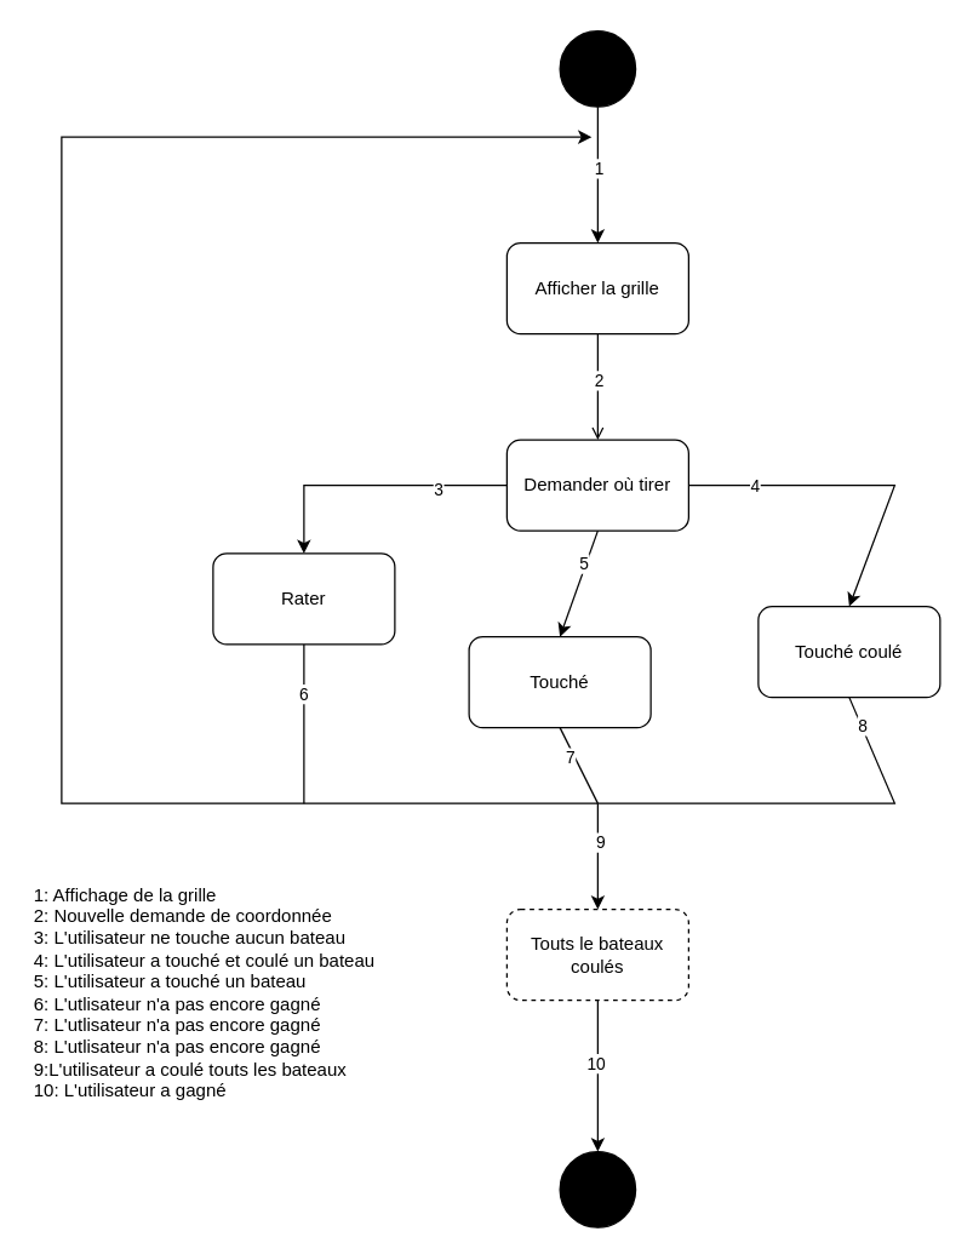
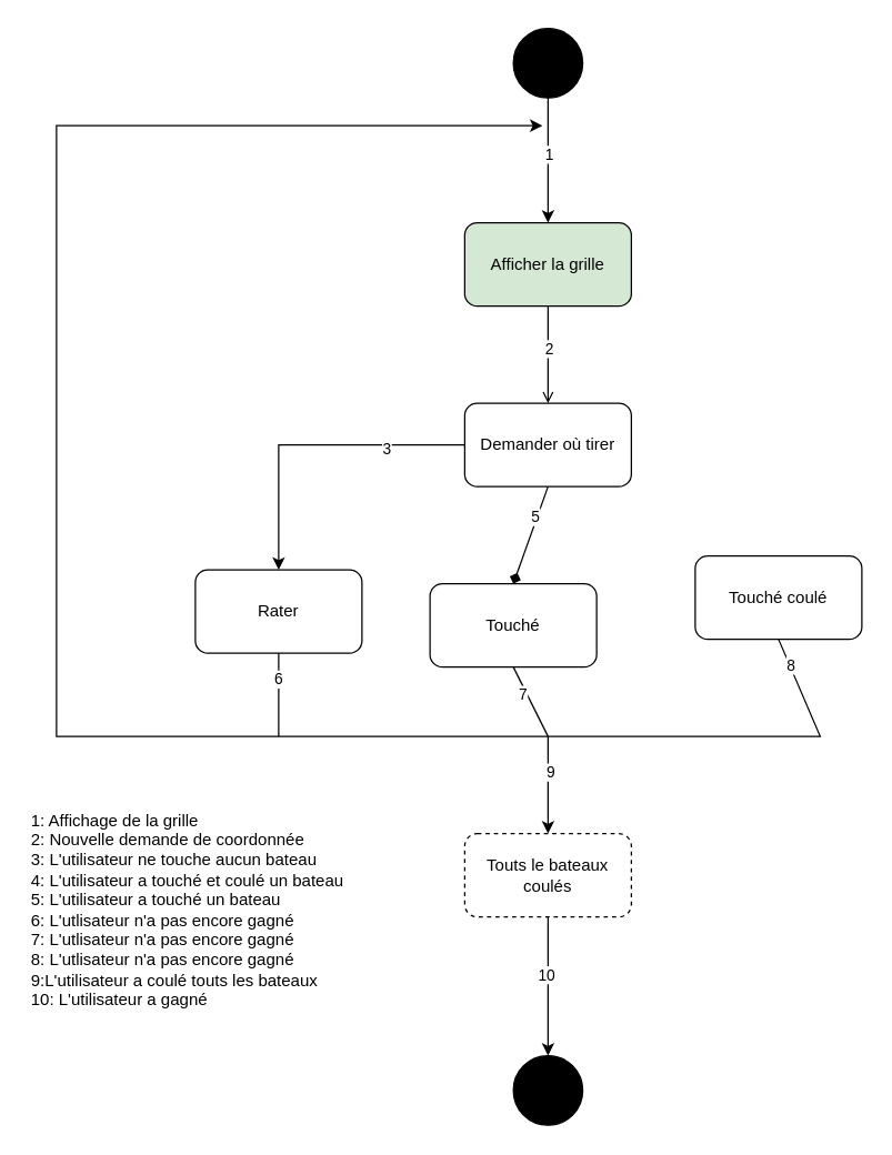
  <mxCell id="0" />
  <mxCell id="1" parent="0" />
  <mxCell id="2" value="" style="ellipse;whiteSpace=wrap;html=1;aspect=fixed;fillColor=#000000;" parent="1" vertex="1"><mxGeometry x="369" y="20" width="50" height="50" as="geometry" /></mxCell>
  <mxCell id="3" value="" style="endArrow=classic;html=1;rounded=0;exitX=0.5;exitY=1;exitDx=0;exitDy=0;entryX=0.5;entryY=0;entryDx=0;entryDy=0;" parent="1" source="2" target="5" edge="1"><mxGeometry width="50" height="50" relative="1" as="geometry"><mxPoint x="400" y="80" as="sourcePoint" /><mxPoint x="420" y="330" as="targetPoint" /></mxGeometry></mxCell>
  <mxCell id="4" value="1" style="edgeLabel;html=1;align=center;verticalAlign=middle;resizable=0;points=[];" parent="3" vertex="1" connectable="0"><mxGeometry x="-0.356" y="2" relative="1" as="geometry"><mxPoint x="-2" y="11" as="offset" /></mxGeometry></mxCell>
- <mxCell id="5" value="Afficher la grille" style="rounded=1;whiteSpace=wrap;html=1;fillColor=#FFFFFF;" parent="1" vertex="1"><mxGeometry x="334" y="160" width="120" height="60" as="geometry" /></mxCell>
+ <mxCell id="5" value="Afficher la grille" style="rounded=1;whiteSpace=wrap;html=1;fillColor=#d5e8d4;" parent="1" vertex="1"><mxGeometry x="334" y="160" width="120" height="60" as="geometry" /></mxCell>
  <mxCell id="6" value="" style="ellipse;whiteSpace=wrap;html=1;aspect=fixed;fillColor=#000000;" parent="1" vertex="1"><mxGeometry x="369" y="760" width="50" height="50" as="geometry" /></mxCell>
  <mxCell id="7" value="Demander où tirer" style="rounded=1;whiteSpace=wrap;html=1;fillColor=#FFFFFF;" parent="1" vertex="1"><mxGeometry x="334" y="290" width="120" height="60" as="geometry" /></mxCell>
  <mxCell id="8" value="" style="endArrow=open;html=1;rounded=0;exitX=0.5;exitY=1;exitDx=0;exitDy=0;entryX=0.5;entryY=0;entryDx=0;entryDy=0;" parent="1" source="5" target="7" edge="1"><mxGeometry width="50" height="50" relative="1" as="geometry"><mxPoint x="370" y="490" as="sourcePoint" /><mxPoint x="420" y="440" as="targetPoint" /></mxGeometry></mxCell>
  <mxCell id="9" value="2" style="edgeLabel;html=1;align=center;verticalAlign=middle;resizable=0;points=[];" parent="8" vertex="1" connectable="0"><mxGeometry x="-0.543" y="2" relative="1" as="geometry"><mxPoint x="-2" y="14" as="offset" /></mxGeometry></mxCell>
  <mxCell id="10" value="" style="endArrow=classic;html=1;rounded=0;exitX=0;exitY=0.5;exitDx=0;exitDy=0;entryX=0.5;entryY=0;entryDx=0;entryDy=0;" parent="1" source="7" target="12" edge="1"><mxGeometry width="50" height="50" relative="1" as="geometry"><mxPoint x="370" y="490" as="sourcePoint" /><mxPoint x="290" y="350" as="targetPoint" /><Array as="points"><mxPoint x="200" y="320" /></Array></mxGeometry></mxCell>
  <mxCell id="11" value="3" style="edgeLabel;html=1;align=center;verticalAlign=middle;resizable=0;points=[];" parent="10" vertex="1" connectable="0"><mxGeometry x="-0.491" y="2" relative="1" as="geometry"><mxPoint as="offset" /></mxGeometry></mxCell>
- <mxCell id="12" value="Rater" style="rounded=1;whiteSpace=wrap;html=1;fillColor=#FFFFFF;" parent="1" vertex="1"><mxGeometry x="140" y="365" width="120" height="60" as="geometry" /></mxCell>
+ <mxCell id="12" value="Rater" style="rounded=1;whiteSpace=wrap;html=1;fillColor=#FFFFFF;" parent="1" vertex="1"><mxGeometry x="140" y="410" width="120" height="60" as="geometry" /></mxCell>
  <mxCell id="13" value="Touché" style="rounded=1;whiteSpace=wrap;html=1;fillColor=#FFFFFF;" parent="1" vertex="1"><mxGeometry x="309" y="420" width="120" height="60" as="geometry" /></mxCell>
  <mxCell id="14" value="Touché coulé" style="rounded=1;whiteSpace=wrap;html=1;fillColor=#FFFFFF;" parent="1" vertex="1"><mxGeometry x="500" y="400" width="120" height="60" as="geometry" /></mxCell>
- <mxCell id="15" value="" style="endArrow=classic;html=1;rounded=0;exitX=1;exitY=0.5;exitDx=0;exitDy=0;entryX=0.5;entryY=0;entryDx=0;entryDy=0;" parent="1" source="7" target="14" edge="1"><mxGeometry width="50" height="50" relative="1" as="geometry"><mxPoint x="370" y="490" as="sourcePoint" /><mxPoint x="420" y="440" as="targetPoint" /><Array as="points"><mxPoint x="590" y="320" /></Array></mxGeometry></mxCell>
- <mxCell id="16" value="4" style="edgeLabel;html=1;align=center;verticalAlign=middle;resizable=0;points=[];" parent="15" vertex="1" connectable="0"><mxGeometry x="-0.611" relative="1" as="geometry"><mxPoint as="offset" /></mxGeometry></mxCell>
- <mxCell id="17" value="" style="endArrow=classic;html=1;rounded=0;exitX=0.5;exitY=1;exitDx=0;exitDy=0;entryX=0.5;entryY=0;entryDx=0;entryDy=0;" parent="1" source="7" target="13" edge="1"><mxGeometry width="50" height="50" relative="1" as="geometry"><mxPoint x="360" y="560" as="sourcePoint" /><mxPoint x="400" y="640" as="targetPoint" /></mxGeometry></mxCell>
+ <mxCell id="17" value="" style="endArrow=diamond;html=1;rounded=0;exitX=0.5;exitY=1;exitDx=0;exitDy=0;entryX=0.5;entryY=0;entryDx=0;entryDy=0;" parent="1" source="7" target="13" edge="1"><mxGeometry width="50" height="50" relative="1" as="geometry"><mxPoint x="360" y="560" as="sourcePoint" /><mxPoint x="400" y="640" as="targetPoint" /></mxGeometry></mxCell>
  <mxCell id="18" value="5" style="edgeLabel;html=1;align=center;verticalAlign=middle;resizable=0;points=[];" parent="17" vertex="1" connectable="0"><mxGeometry x="-0.367" y="-2" relative="1" as="geometry"><mxPoint as="offset" /></mxGeometry></mxCell>
  <mxCell id="19" value="Touts le bateaux coulés" style="rounded=1;whiteSpace=wrap;html=1;dashed=1;" parent="1" vertex="1"><mxGeometry x="334" y="600" width="120" height="60" as="geometry" /></mxCell>
  <mxCell id="20" value="" style="endArrow=classic;html=1;rounded=0;exitX=0.5;exitY=1;exitDx=0;exitDy=0;" parent="1" source="14" edge="1"><mxGeometry width="50" height="50" relative="1" as="geometry"><mxPoint x="600" y="530" as="sourcePoint" /><mxPoint x="390" y="90" as="targetPoint" /><Array as="points"><mxPoint x="590" y="530" /><mxPoint x="40" y="530" /><mxPoint x="40" y="90" /></Array></mxGeometry></mxCell>
  <mxCell id="21" value="8" style="edgeLabel;html=1;align=center;verticalAlign=middle;resizable=0;points=[];" parent="20" vertex="1" connectable="0"><mxGeometry x="-0.971" y="3" relative="1" as="geometry"><mxPoint x="-3" as="offset" /></mxGeometry></mxCell>
  <mxCell id="22" value="" style="endArrow=none;html=1;rounded=0;exitX=0.5;exitY=1;exitDx=0;exitDy=0;" parent="1" source="12" edge="1"><mxGeometry width="50" height="50" relative="1" as="geometry"><mxPoint x="370" y="490" as="sourcePoint" /><mxPoint x="200" y="530" as="targetPoint" /></mxGeometry></mxCell>
  <mxCell id="23" value="6" style="edgeLabel;html=1;align=center;verticalAlign=middle;resizable=0;points=[];" parent="22" vertex="1" connectable="0"><mxGeometry x="-0.4" y="-1" relative="1" as="geometry"><mxPoint as="offset" /></mxGeometry></mxCell>
  <mxCell id="24" value="" style="endArrow=none;html=1;rounded=0;exitX=0.5;exitY=1;exitDx=0;exitDy=0;" parent="1" source="13" edge="1"><mxGeometry width="50" height="50" relative="1" as="geometry"><mxPoint x="370" y="490" as="sourcePoint" /><mxPoint x="394" y="530" as="targetPoint" /><Array as="points" /></mxGeometry></mxCell>
  <mxCell id="25" value="7" style="edgeLabel;html=1;align=center;verticalAlign=middle;resizable=0;points=[];" parent="24" vertex="1" connectable="0"><mxGeometry x="-0.533" y="-4" relative="1" as="geometry"><mxPoint x="4" y="6" as="offset" /></mxGeometry></mxCell>
  <mxCell id="26" value="" style="endArrow=classic;html=1;rounded=0;entryX=0.5;entryY=0;entryDx=0;entryDy=0;" parent="1" target="19" edge="1"><mxGeometry width="50" height="50" relative="1" as="geometry"><mxPoint x="394" y="530" as="sourcePoint" /><mxPoint x="420" y="440" as="targetPoint" /></mxGeometry></mxCell>
  <mxCell id="27" value="9" style="edgeLabel;html=1;align=center;verticalAlign=middle;resizable=0;points=[];" parent="26" vertex="1" connectable="0"><mxGeometry x="-0.286" y="1" relative="1" as="geometry"><mxPoint as="offset" /></mxGeometry></mxCell>
  <mxCell id="28" value="" style="endArrow=classic;html=1;rounded=0;exitX=0.5;exitY=1;exitDx=0;exitDy=0;entryX=0.5;entryY=0;entryDx=0;entryDy=0;" parent="1" source="19" target="6" edge="1"><mxGeometry width="50" height="50" relative="1" as="geometry"><mxPoint x="370" y="490" as="sourcePoint" /><mxPoint x="420" y="440" as="targetPoint" /></mxGeometry></mxCell>
  <mxCell id="29" value="10" style="edgeLabel;html=1;align=center;verticalAlign=middle;resizable=0;points=[];" parent="28" vertex="1" connectable="0"><mxGeometry x="-0.171" y="-2" relative="1" as="geometry"><mxPoint as="offset" /></mxGeometry></mxCell>
  <mxCell id="30" value="1: Affichage de la grille&lt;br&gt;2: Nouvelle demande de coordonnée&lt;br&gt;3: L'utilisateur ne touche aucun bateau&lt;br&gt;4: L'utilisateur a touché et coulé un bateau&lt;br&gt;5: L'utilisateur a touché un bateau&lt;br&gt;6: L'utlisateur n'a pas encore gagné&amp;nbsp;&lt;br&gt;7: L'utlisateur n'a pas encore gagné&lt;br&gt;8: L'utlisateur n'a pas encore gagné&lt;br&gt;9:L'utilisateur a coulé touts les bateaux&lt;br&gt;10: L'utilisateur a gagné" style="text;html=1;strokeColor=none;fillColor=none;align=left;verticalAlign=middle;whiteSpace=wrap;rounded=0;" vertex="1" parent="1"><mxGeometry x="20" y="570" width="300" height="170" as="geometry" /></mxCell>
